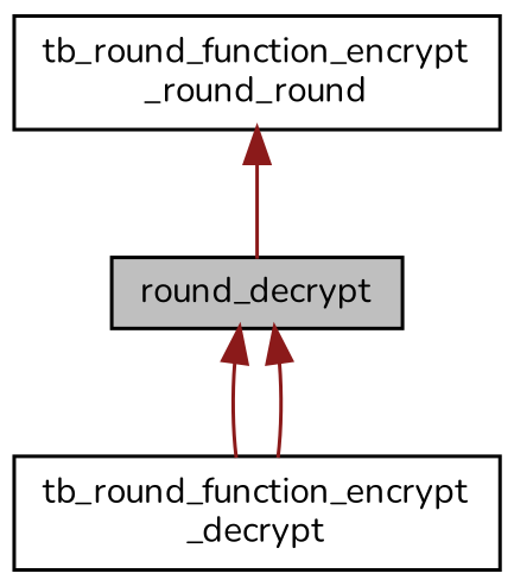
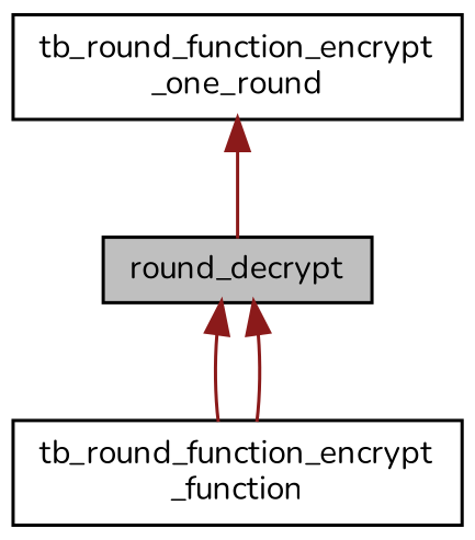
  digraph {
    fontname=Nunito
    node [color=black fillcolor=white fontname=Nunito fontsize=10 shape=record style=filled]
    edge [color=firebrick4 dir=back fontname=Nunito fontsize=10 labelfontname=Helvetica labelfontsize=10 style=solid]
    n1 [fillcolor=grey75 fontcolor=black height=0.2 label=round_decrypt width=0.4]
-   n2 [height=0.2 label="tb_round_function_encrypt\l_decrypt" width=0.4]
-   n3 [height=0.2 label="tb_round_function_encrypt\l_round_round" width=0.4]
+   n2 [height=0.2 label="tb_round_function_encrypt\l_function" width=0.4]
+   n3 [height=0.2 label="tb_round_function_encrypt\l_one_round" width=0.4]
    n1 -> n2
    n1 -> n2
    n3 -> n1
  }
